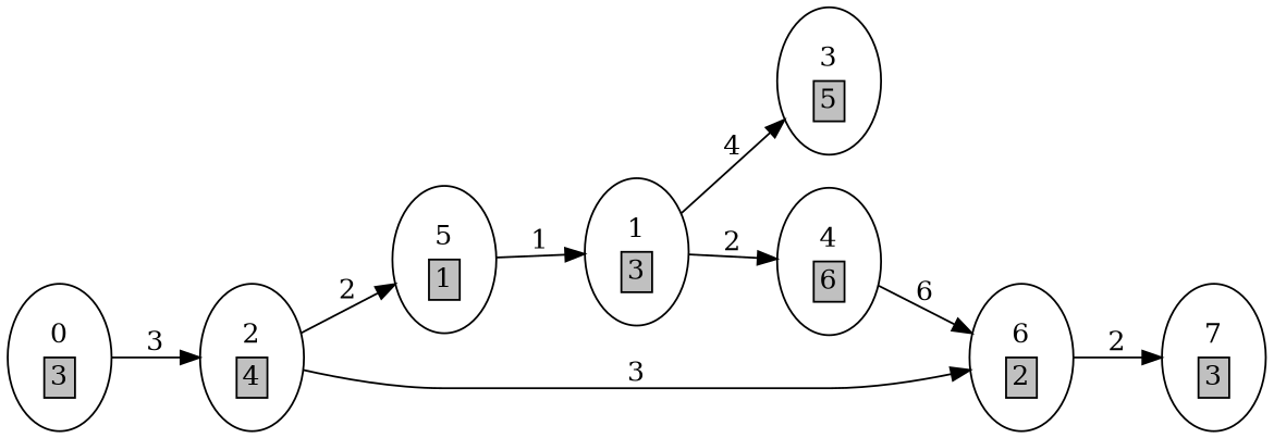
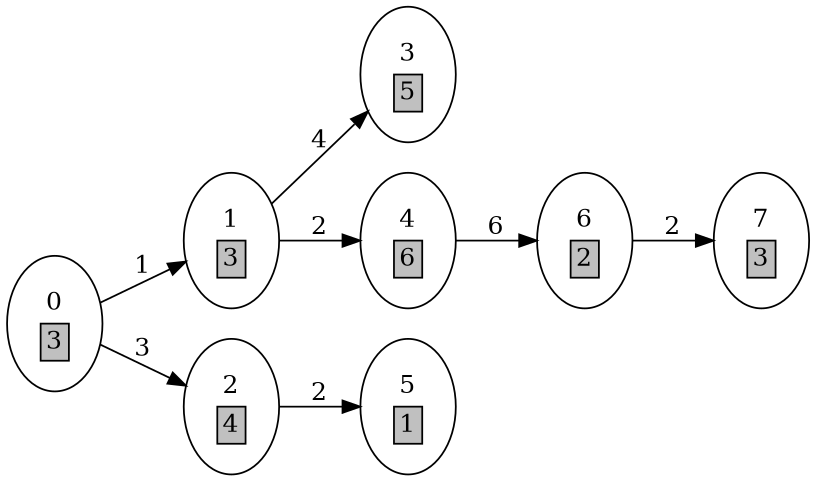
  digraph {
    rankdir=LR
    n1 [label=<<TABLE border="0"><TR><TD>0</TD></TR><TR><TD border="1" bgcolor="grey">3</TD></TR></TABLE>>]
    n2 [label=<<TABLE border="0"><TR><TD>1</TD></TR><TR><TD border="1" bgcolor="grey">3</TD></TR></TABLE>>]
    n3 [label=<<TABLE border="0"><TR><TD>2</TD></TR><TR><TD border="1" bgcolor="grey">4</TD></TR></TABLE>>]
    n4 [label=<<TABLE border="0"><TR><TD>3</TD></TR><TR><TD border="1" bgcolor="grey">5</TD></TR></TABLE>>]
    n5 [label=<<TABLE border="0"><TR><TD>4</TD></TR><TR><TD border="1" bgcolor="grey">6</TD></TR></TABLE>>]
    n6 [label=<<TABLE border="0"><TR><TD>5</TD></TR><TR><TD border="1" bgcolor="grey">1</TD></TR></TABLE>>]
    n7 [label=<<TABLE border="0"><TR><TD>6</TD></TR><TR><TD border="1" bgcolor="grey">2</TD></TR></TABLE>>]
    n8 [label=<<TABLE border="0"><TR><TD>7</TD></TR><TR><TD border="1" bgcolor="grey">3</TD></TR></TABLE>>]
-   n6 -> n2 [label=1]
+   n1 -> n2 [label=1]
    n1 -> n3 [label=3]
    n2 -> n4 [label=4]
    n2 -> n5 [label=2]
    n3 -> n6 [label=2]
-   n3 -> n7 [label=3]
    n5 -> n7 [label=6]
    n7 -> n8 [label=2]
  }
